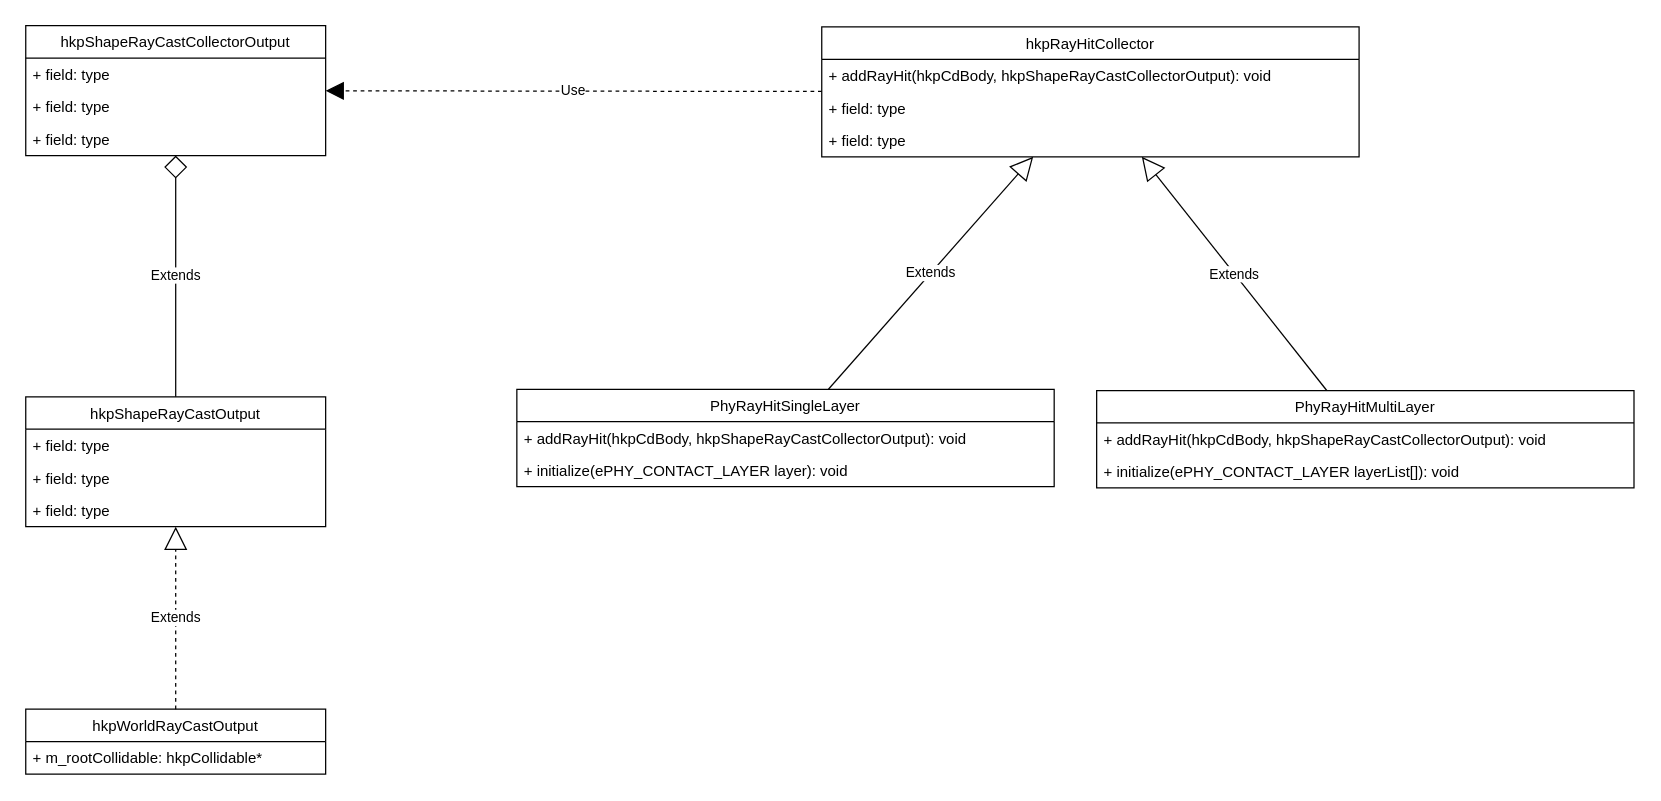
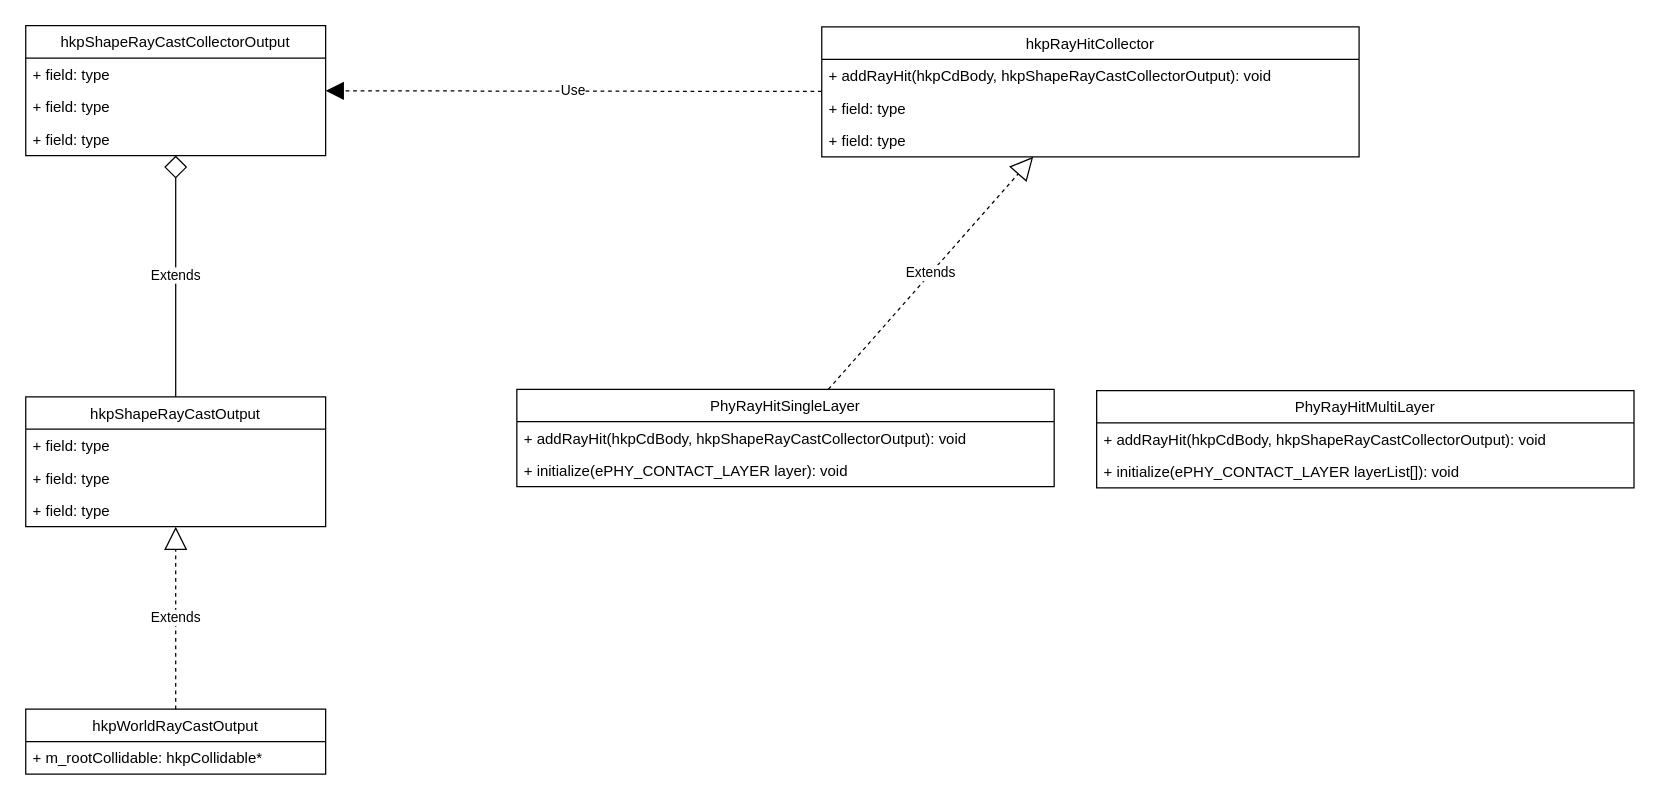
  <mxCell id="0" />
  <mxCell id="1" parent="0" />
  <mxCell id="2" value="hkpShapeRayCastCollectorOutput" style="swimlane;fontStyle=0;childLayout=stackLayout;horizontal=1;startSize=26;fillColor=none;horizontalStack=0;resizeParent=1;resizeParentMax=0;resizeLast=0;collapsible=1;marginBottom=0;" vertex="1" parent="1"><mxGeometry x="20" y="20" width="240" height="104" as="geometry" /></mxCell>
  <mxCell id="3" value="+ field: type" style="text;strokeColor=none;fillColor=none;align=left;verticalAlign=top;spacingLeft=4;spacingRight=4;overflow=hidden;rotatable=0;points=[[0,0.5],[1,0.5]];portConstraint=eastwest;" vertex="1" parent="2"><mxGeometry y="26" width="240" height="26" as="geometry" /></mxCell>
  <mxCell id="4" value="+ field: type" style="text;strokeColor=none;fillColor=none;align=left;verticalAlign=top;spacingLeft=4;spacingRight=4;overflow=hidden;rotatable=0;points=[[0,0.5],[1,0.5]];portConstraint=eastwest;" vertex="1" parent="2"><mxGeometry y="52" width="240" height="26" as="geometry" /></mxCell>
  <mxCell id="5" value="+ field: type" style="text;strokeColor=none;fillColor=none;align=left;verticalAlign=top;spacingLeft=4;spacingRight=4;overflow=hidden;rotatable=0;points=[[0,0.5],[1,0.5]];portConstraint=eastwest;" vertex="1" parent="2"><mxGeometry y="78" width="240" height="26" as="geometry" /></mxCell>
  <mxCell id="6" value="Extends" style="endArrow=diamond;endSize=16;endFill=0;html=1;rounded=0;" edge="1" parent="1" source="7" target="2"><mxGeometry width="160" relative="1" as="geometry"><mxPoint x="100" y="287" as="sourcePoint" /><mxPoint x="260" y="287" as="targetPoint" /></mxGeometry></mxCell>
  <mxCell id="7" value="hkpShapeRayCastOutput" style="swimlane;fontStyle=0;childLayout=stackLayout;horizontal=1;startSize=26;fillColor=none;horizontalStack=0;resizeParent=1;resizeParentMax=0;resizeLast=0;collapsible=1;marginBottom=0;" vertex="1" parent="1"><mxGeometry x="20" y="317" width="240" height="104" as="geometry" /></mxCell>
  <mxCell id="8" value="+ field: type" style="text;strokeColor=none;fillColor=none;align=left;verticalAlign=top;spacingLeft=4;spacingRight=4;overflow=hidden;rotatable=0;points=[[0,0.5],[1,0.5]];portConstraint=eastwest;" vertex="1" parent="7"><mxGeometry y="26" width="240" height="26" as="geometry" /></mxCell>
  <mxCell id="9" value="+ field: type" style="text;strokeColor=none;fillColor=none;align=left;verticalAlign=top;spacingLeft=4;spacingRight=4;overflow=hidden;rotatable=0;points=[[0,0.5],[1,0.5]];portConstraint=eastwest;" vertex="1" parent="7"><mxGeometry y="52" width="240" height="26" as="geometry" /></mxCell>
  <mxCell id="10" value="+ field: type" style="text;strokeColor=none;fillColor=none;align=left;verticalAlign=top;spacingLeft=4;spacingRight=4;overflow=hidden;rotatable=0;points=[[0,0.5],[1,0.5]];portConstraint=eastwest;" vertex="1" parent="7"><mxGeometry y="78" width="240" height="26" as="geometry" /></mxCell>
  <mxCell id="11" value="hkpWorldRayCastOutput" style="swimlane;fontStyle=0;childLayout=stackLayout;horizontal=1;startSize=26;fillColor=none;horizontalStack=0;resizeParent=1;resizeParentMax=0;resizeLast=0;collapsible=1;marginBottom=0;" vertex="1" parent="1"><mxGeometry x="20" y="567" width="240" height="52" as="geometry" /></mxCell>
  <mxCell id="12" value="+ m_rootCollidable: hkpCollidable*" style="text;strokeColor=none;fillColor=none;align=left;verticalAlign=top;spacingLeft=4;spacingRight=4;overflow=hidden;rotatable=0;points=[[0,0.5],[1,0.5]];portConstraint=eastwest;" vertex="1" parent="11"><mxGeometry y="26" width="240" height="26" as="geometry" /></mxCell>
  <mxCell id="13" value="Extends" style="endArrow=block;endSize=16;endFill=0;html=1;rounded=0;dashed=1;" edge="1" parent="1" source="11" target="7"><mxGeometry width="160" relative="1" as="geometry"><mxPoint x="150" y="327" as="sourcePoint" /><mxPoint x="150" y="134" as="targetPoint" /></mxGeometry></mxCell>
  <mxCell id="14" value="hkpRayHitCollector" style="swimlane;fontStyle=0;childLayout=stackLayout;horizontal=1;startSize=26;fillColor=none;horizontalStack=0;resizeParent=1;resizeParentMax=0;resizeLast=0;collapsible=1;marginBottom=0;" vertex="1" parent="1"><mxGeometry x="657" y="21" width="430" height="104" as="geometry" /></mxCell>
  <mxCell id="15" value="+ addRayHit(hkpCdBody, hkpShapeRayCastCollectorOutput): void" style="text;strokeColor=none;fillColor=none;align=left;verticalAlign=top;spacingLeft=4;spacingRight=4;overflow=hidden;rotatable=0;points=[[0,0.5],[1,0.5]];portConstraint=eastwest;" vertex="1" parent="14"><mxGeometry y="26" width="430" height="26" as="geometry" /></mxCell>
  <mxCell id="16" value="+ field: type" style="text;strokeColor=none;fillColor=none;align=left;verticalAlign=top;spacingLeft=4;spacingRight=4;overflow=hidden;rotatable=0;points=[[0,0.5],[1,0.5]];portConstraint=eastwest;" vertex="1" parent="14"><mxGeometry y="52" width="430" height="26" as="geometry" /></mxCell>
  <mxCell id="17" value="+ field: type" style="text;strokeColor=none;fillColor=none;align=left;verticalAlign=top;spacingLeft=4;spacingRight=4;overflow=hidden;rotatable=0;points=[[0,0.5],[1,0.5]];portConstraint=eastwest;" vertex="1" parent="14"><mxGeometry y="78" width="430" height="26" as="geometry" /></mxCell>
  <mxCell id="18" value="Use" style="endArrow=block;endSize=12;dashed=1;html=1;rounded=0;" edge="1" parent="1" source="14" target="2"><mxGeometry width="160" relative="1" as="geometry"><mxPoint x="100" y="397" as="sourcePoint" /><mxPoint x="260" y="397" as="targetPoint" /></mxGeometry></mxCell>
  <mxCell id="19" value="PhyRayHitSingleLayer" style="swimlane;fontStyle=0;childLayout=stackLayout;horizontal=1;startSize=26;fillColor=none;horizontalStack=0;resizeParent=1;resizeParentMax=0;resizeLast=0;collapsible=1;marginBottom=0;" vertex="1" parent="1"><mxGeometry x="413" y="311" width="430" height="78" as="geometry" /></mxCell>
  <mxCell id="20" value="+ addRayHit(hkpCdBody, hkpShapeRayCastCollectorOutput): void" style="text;strokeColor=none;fillColor=none;align=left;verticalAlign=top;spacingLeft=4;spacingRight=4;overflow=hidden;rotatable=0;points=[[0,0.5],[1,0.5]];portConstraint=eastwest;" vertex="1" parent="19"><mxGeometry y="26" width="430" height="26" as="geometry" /></mxCell>
  <mxCell id="21" value="+ initialize(ePHY_CONTACT_LAYER layer): void" style="text;strokeColor=none;fillColor=none;align=left;verticalAlign=top;spacingLeft=4;spacingRight=4;overflow=hidden;rotatable=0;points=[[0,0.5],[1,0.5]];portConstraint=eastwest;" vertex="1" parent="19"><mxGeometry y="52" width="430" height="26" as="geometry" /></mxCell>
  <mxCell id="22" value="PhyRayHitMultiLayer" style="swimlane;fontStyle=0;childLayout=stackLayout;horizontal=1;startSize=26;fillColor=none;horizontalStack=0;resizeParent=1;resizeParentMax=0;resizeLast=0;collapsible=1;marginBottom=0;" vertex="1" parent="1"><mxGeometry x="877" y="312" width="430" height="78" as="geometry" /></mxCell>
  <mxCell id="23" value="+ addRayHit(hkpCdBody, hkpShapeRayCastCollectorOutput): void" style="text;strokeColor=none;fillColor=none;align=left;verticalAlign=top;spacingLeft=4;spacingRight=4;overflow=hidden;rotatable=0;points=[[0,0.5],[1,0.5]];portConstraint=eastwest;" vertex="1" parent="22"><mxGeometry y="26" width="430" height="26" as="geometry" /></mxCell>
  <mxCell id="24" value="+ initialize(ePHY_CONTACT_LAYER layerList[]): void" style="text;strokeColor=none;fillColor=none;align=left;verticalAlign=top;spacingLeft=4;spacingRight=4;overflow=hidden;rotatable=0;points=[[0,0.5],[1,0.5]];portConstraint=eastwest;" vertex="1" parent="22"><mxGeometry y="52" width="430" height="26" as="geometry" /></mxCell>
- <mxCell id="25" value="Extends" style="endArrow=block;endSize=16;endFill=0;html=1;rounded=0;" edge="1" parent="1" source="19" target="14"><mxGeometry width="160" relative="1" as="geometry"><mxPoint x="150" y="327" as="sourcePoint" /><mxPoint x="150" y="134" as="targetPoint" /></mxGeometry></mxCell>
- <mxCell id="26" value="Extends" style="endArrow=block;endSize=16;endFill=0;html=1;rounded=0;" edge="1" parent="1" source="22" target="14"><mxGeometry width="160" relative="1" as="geometry"><mxPoint x="669.788" y="324" as="sourcePoint" /><mxPoint x="836.212" y="135" as="targetPoint" /></mxGeometry></mxCell>
+ <mxCell id="25" value="Extends" style="endArrow=block;endSize=16;endFill=0;html=1;rounded=0;dashed=1;" edge="1" parent="1" source="19" target="14"><mxGeometry width="160" relative="1" as="geometry"><mxPoint x="150" y="327" as="sourcePoint" /><mxPoint x="150" y="134" as="targetPoint" /></mxGeometry></mxCell>
